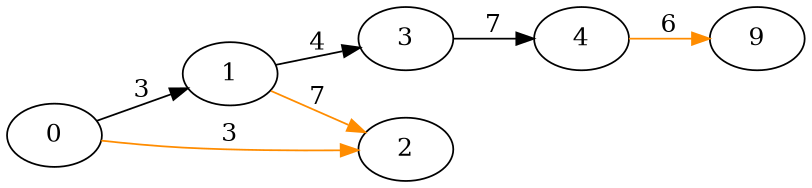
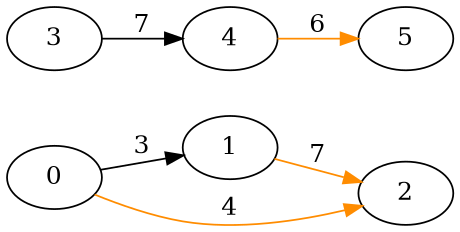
  digraph {
    rankdir=LR
    edge [color=black]
    0
    1
    2
    3
    4
-   5 [label=9]
+   5
    0 -> 1 [label=3]
-   0 -> 2 [color=darkorange label=3]
+   0 -> 2 [color=darkorange label=4]
    1 -> 2 [color=darkorange label=7]
-   1 -> 3 [label=4]
    3 -> 4 [label=7]
    4 -> 5 [color=darkorange label=6]
  }
